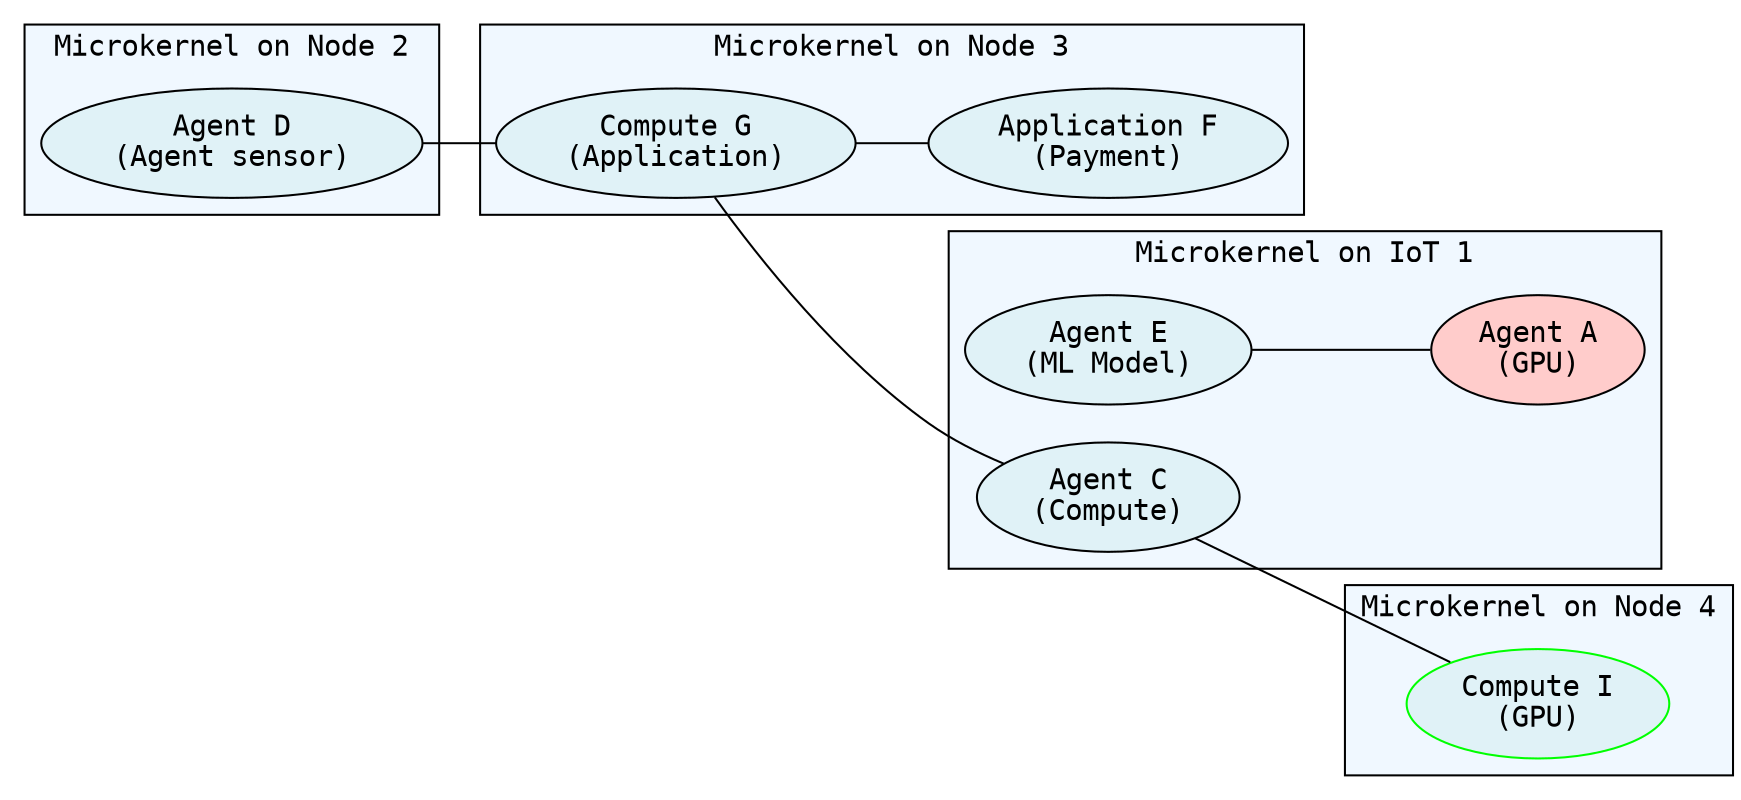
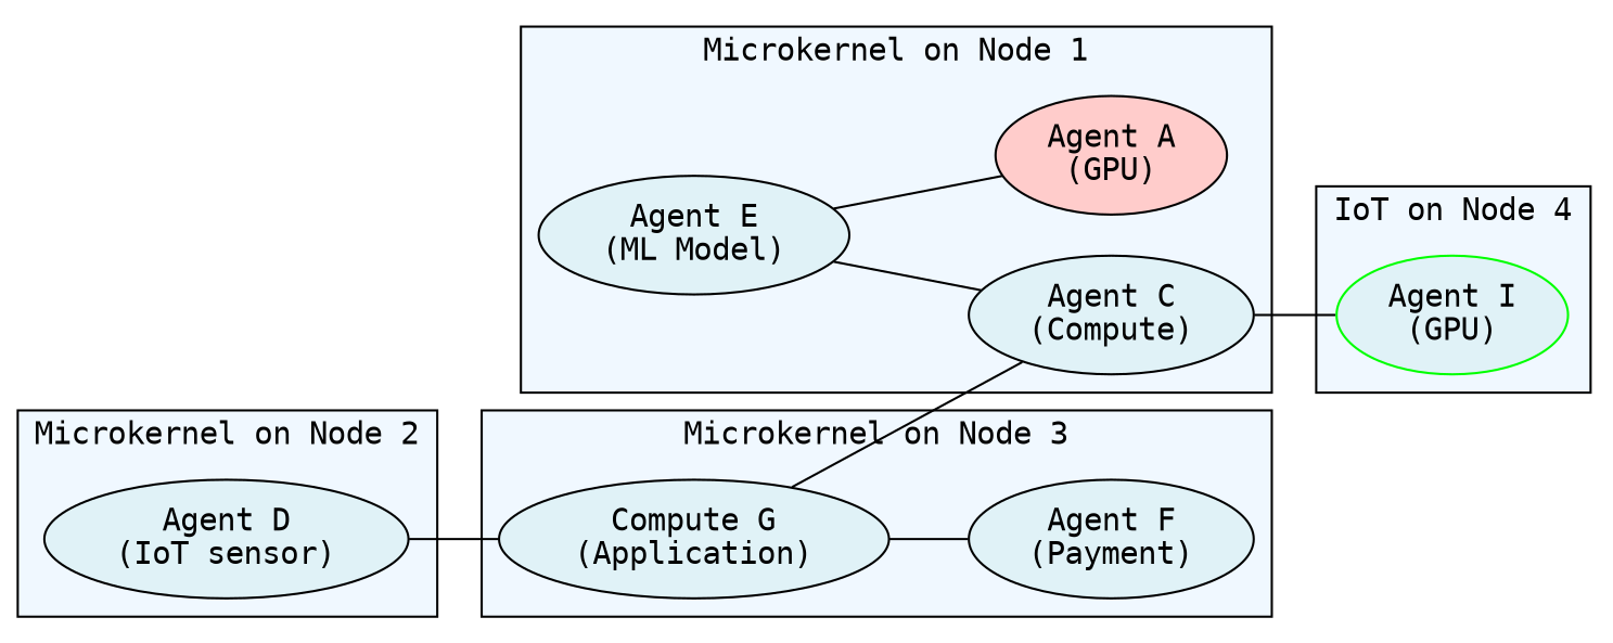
  graph {
    fontname="DejaVu Sans Mono"
    rankdir=LR
    node [fillcolor="#E0F2F7" fontname="DejaVu Sans Mono" shape=ellipse style="rounded,filled"]
    edge [fontname="DejaVu Sans Mono" fontsize=10]
    n1 [fillcolor="#FFCCCB" label="Agent A\n(GPU)"]
    n2 [label="Agent C\n(Compute)"]
    n3 [label="Agent E\n(ML Model)"]
-   n4 [label="Agent D\n(Agent sensor)"]
-   n5 [label="Application F\n(Payment)"]
+   n4 [label="Agent D\n(IoT sensor)"]
+   n5 [label="Agent F\n(Payment)"]
    n6 [label="Compute G\n(Application)"]
-   n7 [color="#00FF00" label="Compute I\n(GPU)"]
+   n7 [color="#00FF00" label="Agent I\n(GPU)"]
    subgraph cluster_1 {
      fillcolor="#F0F8FF"
-     label="Microkernel on IoT 1"
+     label="Microkernel on Node 1"
      style=filled
      n1
      n2
      n3
    }
    subgraph cluster_2 {
      fillcolor="#F0F8FF"
      label="Microkernel on Node 2"
      style=filled
      n4
    }
    subgraph cluster_3 {
      fillcolor="#F0F8FF"
      label="Microkernel on Node 3"
      style=filled
      n5
      n6
    }
    subgraph cluster_4 {
      fillcolor="#F0F8FF"
-     label="Microkernel on Node 4"
+     label="IoT on Node 4"
      style=filled
      n7
    }
    n2 -- n7
    n3 -- n1
+   n3 -- n2
    n4 -- n6
    n6 -- n2
    n6 -- n5
  }
